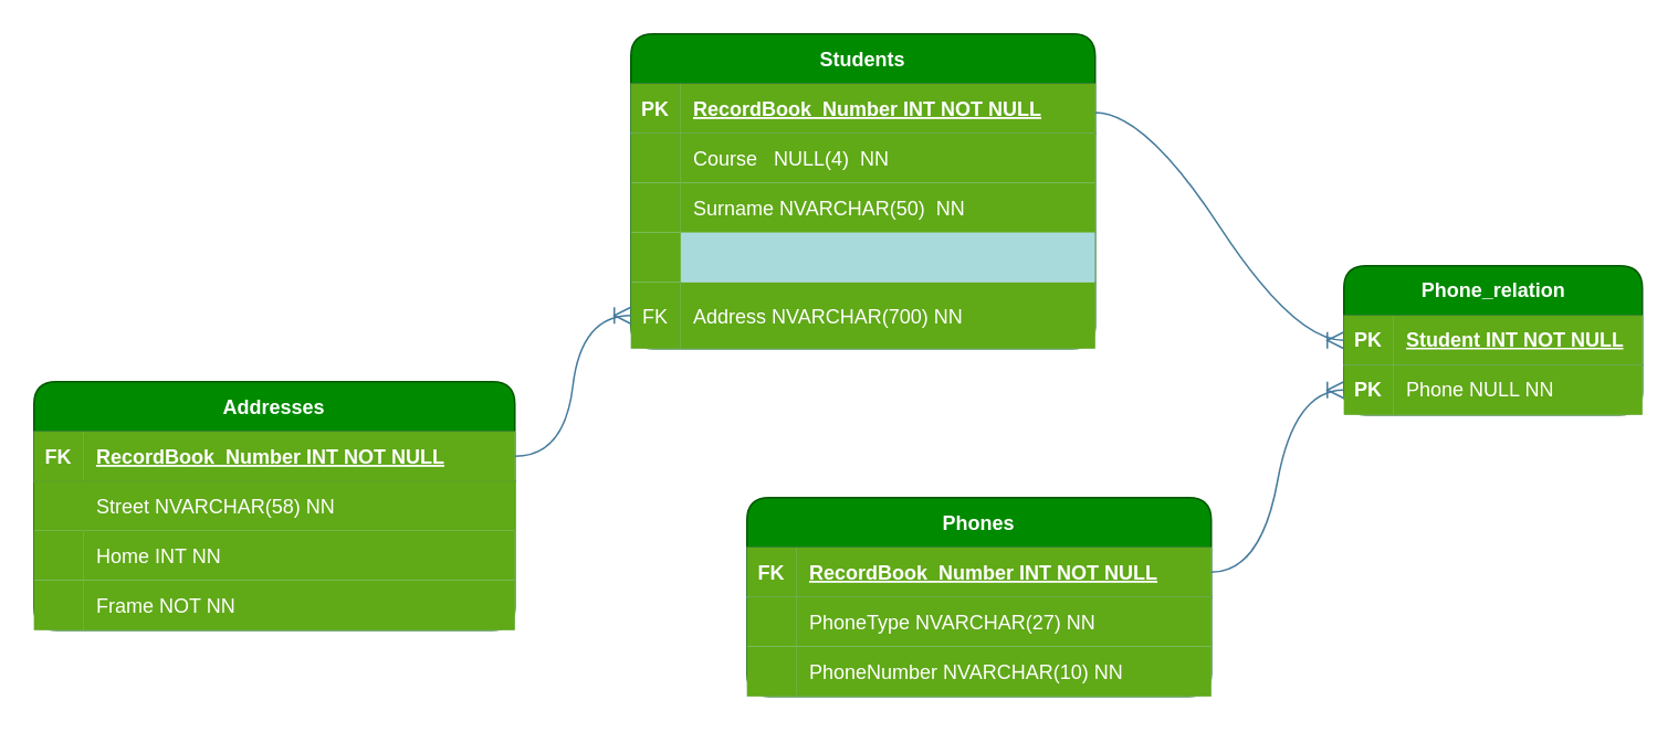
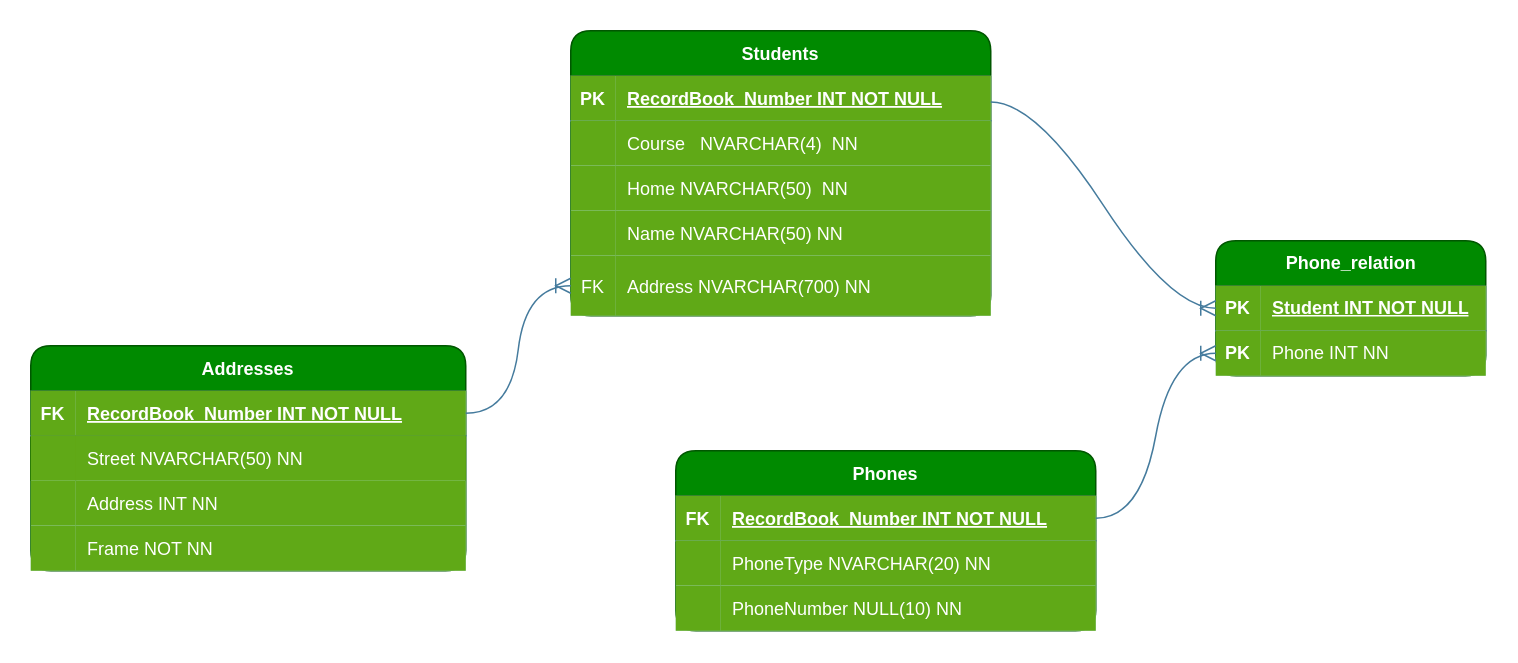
  <mxCell id="0" />
  <mxCell id="1" parent="0" />
  <mxCell id="2" value="Addresses" style="shape=table;startSize=30;container=1;collapsible=1;childLayout=tableLayout;fixedRows=1;rowLines=0;fontStyle=1;align=center;resizeLast=1;rounded=1;labelBackgroundColor=none;fillColor=#008a00;strokeColor=#005700;fontColor=#ffffff;" parent="1" vertex="1"><mxGeometry x="20" y="230" width="290" height="150" as="geometry" /></mxCell>
  <mxCell id="3" value="" style="shape=partialRectangle;collapsible=0;dropTarget=0;pointerEvents=0;points=[[0,0.5],[1,0.5]];portConstraint=eastwest;top=0;left=0;right=0;bottom=1;rounded=1;labelBackgroundColor=none;fillColor=#A8DADC;strokeColor=#457B9D;fontColor=#1D3557;" parent="2" vertex="1"><mxGeometry y="30" width="290" height="30" as="geometry" /></mxCell>
  <mxCell id="4" value="FK" style="shape=partialRectangle;overflow=hidden;connectable=0;top=0;left=0;bottom=0;right=0;fontStyle=1;rounded=1;labelBackgroundColor=none;fillColor=#60a917;strokeColor=#2D7600;fontColor=#ffffff;" parent="3" vertex="1"><mxGeometry width="30" height="30" as="geometry"><mxRectangle width="30" height="30" as="alternateBounds" /></mxGeometry></mxCell>
  <mxCell id="5" value="RecordBook_Number INT NOT NULL" style="shape=partialRectangle;overflow=hidden;connectable=0;top=0;left=0;bottom=0;right=0;align=left;spacingLeft=6;fontStyle=5;rounded=1;labelBackgroundColor=none;fillColor=#60a917;strokeColor=#2D7600;fontColor=#ffffff;" parent="3" vertex="1"><mxGeometry x="30" width="260" height="30" as="geometry"><mxRectangle width="260" height="30" as="alternateBounds" /></mxGeometry></mxCell>
  <mxCell id="6" value="" style="shape=partialRectangle;collapsible=0;dropTarget=0;pointerEvents=0;points=[[0,0.5],[1,0.5]];portConstraint=eastwest;top=0;left=0;right=0;bottom=0;rounded=1;labelBackgroundColor=none;fillColor=#60a917;strokeColor=#2D7600;fontColor=#ffffff;" parent="2" vertex="1"><mxGeometry y="60" width="290" height="30" as="geometry" /></mxCell>
  <mxCell id="7" value="" style="shape=partialRectangle;overflow=hidden;connectable=0;top=0;left=0;bottom=0;right=0;rounded=1;labelBackgroundColor=none;fillColor=#60a917;strokeColor=#2D7600;fontColor=#ffffff;" parent="6" vertex="1"><mxGeometry width="30" height="30" as="geometry"><mxRectangle width="30" height="30" as="alternateBounds" /></mxGeometry></mxCell>
- <mxCell id="8" value="Street NVARCHAR(58) NN" style="shape=partialRectangle;overflow=hidden;connectable=0;top=0;left=0;bottom=0;right=0;align=left;spacingLeft=6;rounded=1;labelBackgroundColor=none;fillColor=#60a917;strokeColor=#2D7600;fontColor=#ffffff;" parent="6" vertex="1"><mxGeometry x="30" width="260" height="30" as="geometry"><mxRectangle width="260" height="30" as="alternateBounds" /></mxGeometry></mxCell>
+ <mxCell id="8" value="Street NVARCHAR(50) NN" style="shape=partialRectangle;overflow=hidden;connectable=0;top=0;left=0;bottom=0;right=0;align=left;spacingLeft=6;rounded=1;labelBackgroundColor=none;fillColor=#60a917;strokeColor=#2D7600;fontColor=#ffffff;" parent="6" vertex="1"><mxGeometry x="30" width="260" height="30" as="geometry"><mxRectangle width="260" height="30" as="alternateBounds" /></mxGeometry></mxCell>
  <mxCell id="9" value="" style="shape=partialRectangle;collapsible=0;dropTarget=0;pointerEvents=0;points=[[0,0.5],[1,0.5]];portConstraint=eastwest;top=0;left=0;right=0;bottom=0;rounded=1;labelBackgroundColor=none;fillColor=#A8DADC;strokeColor=#457B9D;fontColor=#1D3557;" parent="2" vertex="1"><mxGeometry y="90" width="290" height="30" as="geometry" /></mxCell>
  <mxCell id="10" value="" style="shape=partialRectangle;overflow=hidden;connectable=0;top=0;left=0;bottom=0;right=0;rounded=1;labelBackgroundColor=none;fillColor=#60a917;strokeColor=#2D7600;fontColor=#ffffff;" parent="9" vertex="1"><mxGeometry width="30" height="30" as="geometry"><mxRectangle width="30" height="30" as="alternateBounds" /></mxGeometry></mxCell>
- <mxCell id="11" value="Home INT NN" style="shape=partialRectangle;overflow=hidden;connectable=0;top=0;left=0;bottom=0;right=0;align=left;spacingLeft=6;rounded=1;labelBackgroundColor=none;fillColor=#60a917;strokeColor=#2D7600;fontColor=#ffffff;" parent="9" vertex="1"><mxGeometry x="30" width="260" height="30" as="geometry"><mxRectangle width="260" height="30" as="alternateBounds" /></mxGeometry></mxCell>
+ <mxCell id="11" value="Address INT NN" style="shape=partialRectangle;overflow=hidden;connectable=0;top=0;left=0;bottom=0;right=0;align=left;spacingLeft=6;rounded=1;labelBackgroundColor=none;fillColor=#60a917;strokeColor=#2D7600;fontColor=#ffffff;" parent="9" vertex="1"><mxGeometry x="30" width="260" height="30" as="geometry"><mxRectangle width="260" height="30" as="alternateBounds" /></mxGeometry></mxCell>
  <mxCell id="12" value="" style="shape=partialRectangle;collapsible=0;dropTarget=0;pointerEvents=0;points=[[0,0.5],[1,0.5]];portConstraint=eastwest;top=0;left=0;right=0;bottom=0;rounded=1;labelBackgroundColor=none;fillColor=#A8DADC;strokeColor=#457B9D;fontColor=#1D3557;" parent="2" vertex="1"><mxGeometry y="120" width="290" height="30" as="geometry" /></mxCell>
  <mxCell id="13" value="" style="shape=partialRectangle;overflow=hidden;connectable=0;top=0;left=0;bottom=0;right=0;rounded=1;labelBackgroundColor=none;fillColor=#60a917;strokeColor=#2D7600;fontColor=#ffffff;" parent="12" vertex="1"><mxGeometry width="30" height="30" as="geometry"><mxRectangle width="30" height="30" as="alternateBounds" /></mxGeometry></mxCell>
  <mxCell id="14" value="Frame NOT NN" style="shape=partialRectangle;overflow=hidden;connectable=0;top=0;left=0;bottom=0;right=0;align=left;spacingLeft=6;rounded=1;labelBackgroundColor=none;fillColor=#60a917;strokeColor=#2D7600;fontColor=#ffffff;" parent="12" vertex="1"><mxGeometry x="30" width="260" height="30" as="geometry"><mxRectangle width="260" height="30" as="alternateBounds" /></mxGeometry></mxCell>
  <mxCell id="15" value="Phones" style="shape=table;startSize=30;container=1;collapsible=1;childLayout=tableLayout;fixedRows=1;rowLines=0;fontStyle=1;align=center;resizeLast=1;rounded=1;labelBackgroundColor=none;fillColor=#008a00;strokeColor=#005700;fontColor=#ffffff;" parent="1" vertex="1"><mxGeometry x="450" y="300" width="280" height="120" as="geometry" /></mxCell>
  <mxCell id="16" value="" style="shape=partialRectangle;collapsible=0;dropTarget=0;pointerEvents=0;points=[[0,0.5],[1,0.5]];portConstraint=eastwest;top=0;left=0;right=0;bottom=1;rounded=1;labelBackgroundColor=none;fillColor=#A8DADC;strokeColor=#457B9D;fontColor=#1D3557;" parent="15" vertex="1"><mxGeometry y="30" width="280" height="30" as="geometry" /></mxCell>
  <mxCell id="17" value="FK" style="shape=partialRectangle;overflow=hidden;connectable=0;top=0;left=0;bottom=0;right=0;fontStyle=1;rounded=1;labelBackgroundColor=none;fillColor=#60a917;strokeColor=#2D7600;fontColor=#ffffff;" parent="16" vertex="1"><mxGeometry width="30" height="30" as="geometry"><mxRectangle width="30" height="30" as="alternateBounds" /></mxGeometry></mxCell>
  <mxCell id="18" value="RecordBook_Number INT NOT NULL" style="shape=partialRectangle;overflow=hidden;connectable=0;top=0;left=0;bottom=0;right=0;align=left;spacingLeft=6;fontStyle=5;rounded=1;labelBackgroundColor=none;fillColor=#60a917;strokeColor=#2D7600;fontColor=#ffffff;" parent="16" vertex="1"><mxGeometry x="30" width="250" height="30" as="geometry"><mxRectangle width="250" height="30" as="alternateBounds" /></mxGeometry></mxCell>
  <mxCell id="19" value="" style="shape=partialRectangle;collapsible=0;dropTarget=0;pointerEvents=0;points=[[0,0.5],[1,0.5]];portConstraint=eastwest;top=0;left=0;right=0;bottom=0;rounded=1;labelBackgroundColor=none;fillColor=#A8DADC;strokeColor=#457B9D;fontColor=#1D3557;" parent="15" vertex="1"><mxGeometry y="60" width="280" height="30" as="geometry" /></mxCell>
  <mxCell id="20" value="" style="shape=partialRectangle;overflow=hidden;connectable=0;top=0;left=0;bottom=0;right=0;rounded=1;labelBackgroundColor=none;fillColor=#60a917;strokeColor=#2D7600;fontColor=#ffffff;" parent="19" vertex="1"><mxGeometry width="30" height="30" as="geometry"><mxRectangle width="30" height="30" as="alternateBounds" /></mxGeometry></mxCell>
- <mxCell id="21" value="PhoneType NVARCHAR(27) NN" style="shape=partialRectangle;overflow=hidden;connectable=0;top=0;left=0;bottom=0;right=0;align=left;spacingLeft=6;rounded=1;labelBackgroundColor=none;fillColor=#60a917;strokeColor=#2D7600;fontColor=#ffffff;" parent="19" vertex="1"><mxGeometry x="30" width="250" height="30" as="geometry"><mxRectangle width="250" height="30" as="alternateBounds" /></mxGeometry></mxCell>
+ <mxCell id="21" value="PhoneType NVARCHAR(20) NN" style="shape=partialRectangle;overflow=hidden;connectable=0;top=0;left=0;bottom=0;right=0;align=left;spacingLeft=6;rounded=1;labelBackgroundColor=none;fillColor=#60a917;strokeColor=#2D7600;fontColor=#ffffff;" parent="19" vertex="1"><mxGeometry x="30" width="250" height="30" as="geometry"><mxRectangle width="250" height="30" as="alternateBounds" /></mxGeometry></mxCell>
  <mxCell id="22" value="" style="shape=partialRectangle;collapsible=0;dropTarget=0;pointerEvents=0;points=[[0,0.5],[1,0.5]];portConstraint=eastwest;top=0;left=0;right=0;bottom=0;rounded=1;labelBackgroundColor=none;fillColor=#A8DADC;strokeColor=#457B9D;fontColor=#1D3557;" parent="15" vertex="1"><mxGeometry y="90" width="280" height="30" as="geometry" /></mxCell>
  <mxCell id="23" value="" style="shape=partialRectangle;overflow=hidden;connectable=0;top=0;left=0;bottom=0;right=0;rounded=1;labelBackgroundColor=none;fillColor=#60a917;strokeColor=#2D7600;fontColor=#ffffff;" parent="22" vertex="1"><mxGeometry width="30" height="30" as="geometry"><mxRectangle width="30" height="30" as="alternateBounds" /></mxGeometry></mxCell>
- <mxCell id="24" value="PhoneNumber NVARCHAR(10) NN" style="shape=partialRectangle;overflow=hidden;connectable=0;top=0;left=0;bottom=0;right=0;align=left;spacingLeft=6;rounded=1;labelBackgroundColor=none;fillColor=#60a917;strokeColor=#2D7600;fontColor=#ffffff;" parent="22" vertex="1"><mxGeometry x="30" width="250" height="30" as="geometry"><mxRectangle width="250" height="30" as="alternateBounds" /></mxGeometry></mxCell>
+ <mxCell id="24" value="PhoneNumber NULL(10) NN" style="shape=partialRectangle;overflow=hidden;connectable=0;top=0;left=0;bottom=0;right=0;align=left;spacingLeft=6;rounded=1;labelBackgroundColor=none;fillColor=#60a917;strokeColor=#2D7600;fontColor=#ffffff;" parent="22" vertex="1"><mxGeometry x="30" width="250" height="30" as="geometry"><mxRectangle width="250" height="30" as="alternateBounds" /></mxGeometry></mxCell>
  <mxCell id="25" value="Students" style="shape=table;startSize=30;container=1;collapsible=1;childLayout=tableLayout;fixedRows=1;rowLines=0;fontStyle=1;align=center;resizeLast=1;rounded=1;labelBackgroundColor=none;fillColor=#008a00;strokeColor=#005700;fontColor=#ffffff;" parent="1" vertex="1"><mxGeometry x="380" y="20" width="280" height="190" as="geometry" /></mxCell>
  <mxCell id="26" value="" style="shape=partialRectangle;collapsible=0;dropTarget=0;pointerEvents=0;points=[[0,0.5],[1,0.5]];portConstraint=eastwest;top=0;left=0;right=0;bottom=1;rounded=1;labelBackgroundColor=none;fillColor=#A8DADC;strokeColor=#457B9D;fontColor=#1D3557;" parent="25" vertex="1"><mxGeometry y="30" width="280" height="30" as="geometry" /></mxCell>
  <mxCell id="27" value="PK" style="shape=partialRectangle;overflow=hidden;connectable=0;top=0;left=0;bottom=0;right=0;fontStyle=1;rounded=1;labelBackgroundColor=none;fillColor=#60a917;strokeColor=#2D7600;fontColor=#ffffff;" parent="26" vertex="1"><mxGeometry width="30" height="30" as="geometry"><mxRectangle width="30" height="30" as="alternateBounds" /></mxGeometry></mxCell>
  <mxCell id="28" value="RecordBook_Number INT NOT NULL" style="shape=partialRectangle;overflow=hidden;connectable=0;top=0;left=0;bottom=0;right=0;align=left;spacingLeft=6;fontStyle=5;rounded=1;labelBackgroundColor=none;fillColor=#60a917;strokeColor=#2D7600;fontColor=#ffffff;" parent="26" vertex="1"><mxGeometry x="30" width="250" height="30" as="geometry"><mxRectangle width="250" height="30" as="alternateBounds" /></mxGeometry></mxCell>
  <mxCell id="29" value="" style="shape=partialRectangle;collapsible=0;dropTarget=0;pointerEvents=0;points=[[0,0.5],[1,0.5]];portConstraint=eastwest;top=0;left=0;right=0;bottom=0;rounded=1;labelBackgroundColor=none;fillColor=#A8DADC;strokeColor=#457B9D;fontColor=#1D3557;" parent="25" vertex="1"><mxGeometry y="60" width="280" height="30" as="geometry" /></mxCell>
  <mxCell id="30" value="" style="shape=partialRectangle;overflow=hidden;connectable=0;top=0;left=0;bottom=0;right=0;rounded=1;labelBackgroundColor=none;fillColor=#60a917;strokeColor=#2D7600;fontColor=#ffffff;" parent="29" vertex="1"><mxGeometry width="30" height="30" as="geometry"><mxRectangle width="30" height="30" as="alternateBounds" /></mxGeometry></mxCell>
- <mxCell id="31" value="Course   NULL(4)  NN" style="shape=partialRectangle;overflow=hidden;connectable=0;top=0;left=0;bottom=0;right=0;align=left;spacingLeft=6;rounded=1;labelBackgroundColor=none;fillColor=#60a917;strokeColor=#2D7600;fontColor=#ffffff;" parent="29" vertex="1"><mxGeometry x="30" width="250" height="30" as="geometry"><mxRectangle width="250" height="30" as="alternateBounds" /></mxGeometry></mxCell>
+ <mxCell id="31" value="Course   NVARCHAR(4)  NN" style="shape=partialRectangle;overflow=hidden;connectable=0;top=0;left=0;bottom=0;right=0;align=left;spacingLeft=6;rounded=1;labelBackgroundColor=none;fillColor=#60a917;strokeColor=#2D7600;fontColor=#ffffff;" parent="29" vertex="1"><mxGeometry x="30" width="250" height="30" as="geometry"><mxRectangle width="250" height="30" as="alternateBounds" /></mxGeometry></mxCell>
  <mxCell id="32" value="" style="shape=partialRectangle;collapsible=0;dropTarget=0;pointerEvents=0;points=[[0,0.5],[1,0.5]];portConstraint=eastwest;top=0;left=0;right=0;bottom=0;rounded=1;labelBackgroundColor=none;fillColor=#A8DADC;strokeColor=#457B9D;fontColor=#1D3557;" parent="25" vertex="1"><mxGeometry y="90" width="280" height="30" as="geometry" /></mxCell>
  <mxCell id="33" value="" style="shape=partialRectangle;overflow=hidden;connectable=0;top=0;left=0;bottom=0;right=0;rounded=1;labelBackgroundColor=none;fillColor=#60a917;strokeColor=#2D7600;fontColor=#ffffff;" parent="32" vertex="1"><mxGeometry width="30" height="30" as="geometry"><mxRectangle width="30" height="30" as="alternateBounds" /></mxGeometry></mxCell>
- <mxCell id="34" value="Surname NVARCHAR(50)  NN" style="shape=partialRectangle;overflow=hidden;connectable=0;top=0;left=0;bottom=0;right=0;align=left;spacingLeft=6;rounded=1;labelBackgroundColor=none;fillColor=#60a917;strokeColor=#2D7600;fontColor=#ffffff;" parent="32" vertex="1"><mxGeometry x="30" width="250" height="30" as="geometry"><mxRectangle width="250" height="30" as="alternateBounds" /></mxGeometry></mxCell>
+ <mxCell id="34" value="Home NVARCHAR(50)  NN" style="shape=partialRectangle;overflow=hidden;connectable=0;top=0;left=0;bottom=0;right=0;align=left;spacingLeft=6;rounded=1;labelBackgroundColor=none;fillColor=#60a917;strokeColor=#2D7600;fontColor=#ffffff;" parent="32" vertex="1"><mxGeometry x="30" width="250" height="30" as="geometry"><mxRectangle width="250" height="30" as="alternateBounds" /></mxGeometry></mxCell>
  <mxCell id="35" value="" style="shape=partialRectangle;collapsible=0;dropTarget=0;pointerEvents=0;points=[[0,0.5],[1,0.5]];portConstraint=eastwest;top=0;left=0;right=0;bottom=0;rounded=1;labelBackgroundColor=none;fillColor=#A8DADC;strokeColor=#457B9D;fontColor=#1D3557;" parent="25" vertex="1"><mxGeometry y="120" width="280" height="30" as="geometry" /></mxCell>
  <mxCell id="36" value="" style="shape=partialRectangle;overflow=hidden;connectable=0;top=0;left=0;bottom=0;right=0;rounded=1;labelBackgroundColor=none;fillColor=#60a917;strokeColor=#2D7600;fontColor=#ffffff;" parent="35" vertex="1"><mxGeometry width="30" height="30" as="geometry"><mxRectangle width="30" height="30" as="alternateBounds" /></mxGeometry></mxCell>
+ <mxCell id="37" value="Name NVARCHAR(50) NN" style="shape=partialRectangle;overflow=hidden;connectable=0;top=0;left=0;bottom=0;right=0;align=left;spacingLeft=6;rounded=1;labelBackgroundColor=none;fillColor=#60a917;strokeColor=#2D7600;fontColor=#ffffff;" parent="35" vertex="1"><mxGeometry x="30" width="250" height="30" as="geometry"><mxRectangle width="250" height="30" as="alternateBounds" /></mxGeometry></mxCell>
  <mxCell id="38" value="" style="shape=partialRectangle;collapsible=0;dropTarget=0;pointerEvents=0;points=[[0,0.5],[1,0.5]];portConstraint=eastwest;top=0;left=0;right=0;bottom=0;rounded=1;labelBackgroundColor=none;fillColor=#A8DADC;strokeColor=#457B9D;fontColor=#1D3557;" parent="25" vertex="1"><mxGeometry y="150" width="280" height="40" as="geometry" /></mxCell>
  <mxCell id="39" value="FK" style="shape=partialRectangle;overflow=hidden;connectable=0;top=0;left=0;bottom=0;right=0;rounded=1;labelBackgroundColor=none;fillColor=#60a917;strokeColor=#2D7600;fontColor=#ffffff;" parent="38" vertex="1"><mxGeometry width="30" height="40" as="geometry"><mxRectangle width="30" height="40" as="alternateBounds" /></mxGeometry></mxCell>
  <mxCell id="40" value="Address NVARCHAR(700) NN" style="shape=partialRectangle;overflow=hidden;connectable=0;top=0;left=0;bottom=0;right=0;align=left;spacingLeft=6;rounded=1;labelBackgroundColor=none;fillColor=#60a917;strokeColor=#2D7600;fontColor=#ffffff;" parent="38" vertex="1"><mxGeometry x="30" width="250" height="40" as="geometry"><mxRectangle width="250" height="40" as="alternateBounds" /></mxGeometry></mxCell>
  <mxCell id="41" value="Phone_relation" style="shape=table;startSize=30;container=1;collapsible=1;childLayout=tableLayout;fixedRows=1;rowLines=0;fontStyle=1;align=center;resizeLast=1;html=1;labelBackgroundColor=none;rounded=1;fillColor=#008a00;strokeColor=#005700;fontColor=#ffffff;" parent="1" vertex="1"><mxGeometry x="810" y="160" width="180" height="90" as="geometry" /></mxCell>
  <mxCell id="42" value="" style="shape=tableRow;horizontal=0;startSize=0;swimlaneHead=0;swimlaneBody=0;collapsible=0;dropTarget=0;points=[[0,0.5],[1,0.5]];portConstraint=eastwest;top=0;left=0;right=0;bottom=1;labelBackgroundColor=none;rounded=1;fillColor=#A8DADC;strokeColor=#457B9D;fontColor=#1D3557;" parent="41" vertex="1"><mxGeometry y="30" width="180" height="30" as="geometry" /></mxCell>
  <mxCell id="43" value="PK" style="shape=partialRectangle;connectable=0;top=0;left=0;bottom=0;right=0;fontStyle=1;overflow=hidden;whiteSpace=wrap;html=1;labelBackgroundColor=none;rounded=1;fillColor=#60a917;strokeColor=#2D7600;fontColor=#ffffff;" parent="42" vertex="1"><mxGeometry width="30" height="30" as="geometry"><mxRectangle width="30" height="30" as="alternateBounds" /></mxGeometry></mxCell>
  <mxCell id="44" value="Student INT NOT NULL" style="shape=partialRectangle;connectable=0;top=0;left=0;bottom=0;right=0;align=left;spacingLeft=6;fontStyle=5;overflow=hidden;whiteSpace=wrap;html=1;labelBackgroundColor=none;rounded=1;fillColor=#60a917;strokeColor=#2D7600;fontColor=#ffffff;" parent="42" vertex="1"><mxGeometry x="30" width="150" height="30" as="geometry"><mxRectangle width="150" height="30" as="alternateBounds" /></mxGeometry></mxCell>
  <mxCell id="45" value="" style="shape=tableRow;horizontal=0;startSize=0;swimlaneHead=0;swimlaneBody=0;collapsible=0;dropTarget=0;points=[[0,0.5],[1,0.5]];portConstraint=eastwest;top=0;left=0;right=0;bottom=0;labelBackgroundColor=none;rounded=1;fillColor=#A8DADC;strokeColor=#457B9D;fontColor=#1D3557;" parent="41" vertex="1"><mxGeometry y="60" width="180" height="30" as="geometry" /></mxCell>
  <mxCell id="46" value="&lt;b&gt;PK&lt;/b&gt;" style="shape=partialRectangle;connectable=0;top=0;left=0;bottom=0;right=0;editable=1;overflow=hidden;whiteSpace=wrap;html=1;labelBackgroundColor=none;rounded=1;fillColor=#60a917;strokeColor=#2D7600;fontColor=#ffffff;" parent="45" vertex="1"><mxGeometry width="30" height="30" as="geometry"><mxRectangle width="30" height="30" as="alternateBounds" /></mxGeometry></mxCell>
- <mxCell id="47" value="Pho&lt;span style=&quot;background-color: initial;&quot;&gt;ne NULL NN&lt;/span&gt;" style="shape=partialRectangle;connectable=0;top=0;left=0;bottom=0;right=0;align=left;spacingLeft=6;overflow=hidden;whiteSpace=wrap;html=1;labelBackgroundColor=none;rounded=1;fillColor=#60a917;strokeColor=#2D7600;fontColor=#ffffff;" parent="45" vertex="1"><mxGeometry x="30" width="150" height="30" as="geometry"><mxRectangle width="150" height="30" as="alternateBounds" /></mxGeometry></mxCell>
+ <mxCell id="47" value="Pho&lt;span style=&quot;background-color: initial;&quot;&gt;ne INT NN&lt;/span&gt;" style="shape=partialRectangle;connectable=0;top=0;left=0;bottom=0;right=0;align=left;spacingLeft=6;overflow=hidden;whiteSpace=wrap;html=1;labelBackgroundColor=none;rounded=1;fillColor=#60a917;strokeColor=#2D7600;fontColor=#ffffff;" parent="45" vertex="1"><mxGeometry x="30" width="150" height="30" as="geometry"><mxRectangle width="150" height="30" as="alternateBounds" /></mxGeometry></mxCell>
  <mxCell id="48" value="" style="edgeStyle=entityRelationEdgeStyle;fontSize=12;html=1;endArrow=ERoneToMany;rounded=0;strokeColor=#457B9D;fontColor=#1D3557;startSize=8;endSize=8;curved=1;fillColor=#A8DADC;entryX=0;entryY=0.5;entryDx=0;entryDy=0;exitX=1;exitY=0.25;exitDx=0;exitDy=0;" parent="1" source="25" target="42" edge="1"><mxGeometry width="100" height="100" relative="1" as="geometry"><mxPoint x="330" y="40" as="sourcePoint" /><mxPoint x="430" y="-60" as="targetPoint" /></mxGeometry></mxCell>
  <mxCell id="49" value="" style="edgeStyle=entityRelationEdgeStyle;fontSize=12;html=1;endArrow=ERoneToMany;rounded=0;strokeColor=#457B9D;fontColor=#1D3557;startSize=8;endSize=8;curved=1;fillColor=#A8DADC;entryX=0;entryY=0.5;entryDx=0;entryDy=0;exitX=1;exitY=0.5;exitDx=0;exitDy=0;" parent="1" source="3" edge="1" target="38"><mxGeometry width="100" height="100" relative="1" as="geometry"><mxPoint x="70" y="305" as="sourcePoint" /><mxPoint x="230" y="155" as="targetPoint" /><Array as="points"><mxPoint x="150" y="170" /></Array></mxGeometry></mxCell>
  <mxCell id="50" value="" style="edgeStyle=entityRelationEdgeStyle;fontSize=12;html=1;endArrow=ERoneToMany;rounded=0;strokeColor=#457B9D;fontColor=#1D3557;startSize=8;endSize=8;curved=1;fillColor=#A8DADC;entryX=0;entryY=0.5;entryDx=0;entryDy=0;" parent="1" source="16" target="45" edge="1"><mxGeometry width="100" height="100" relative="1" as="geometry"><mxPoint x="400" y="280" as="sourcePoint" /><mxPoint x="510" y="130" as="targetPoint" /><Array as="points"><mxPoint x="400" y="120" /></Array></mxGeometry></mxCell>
